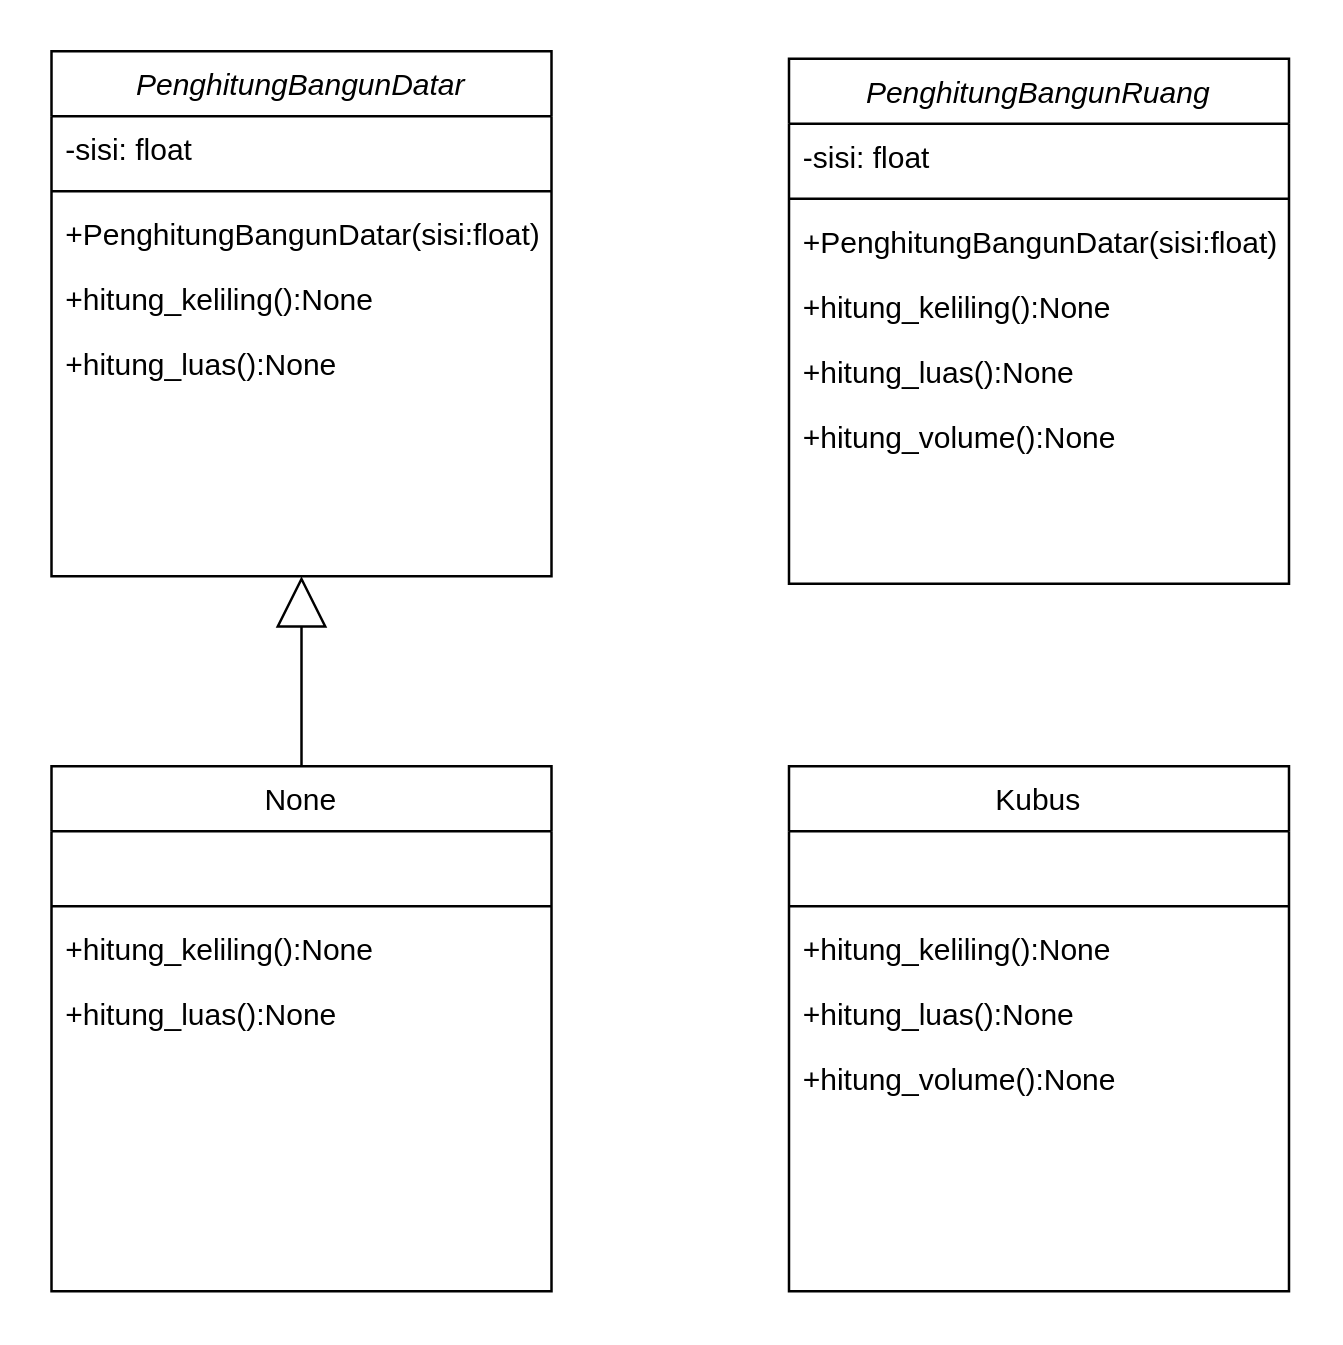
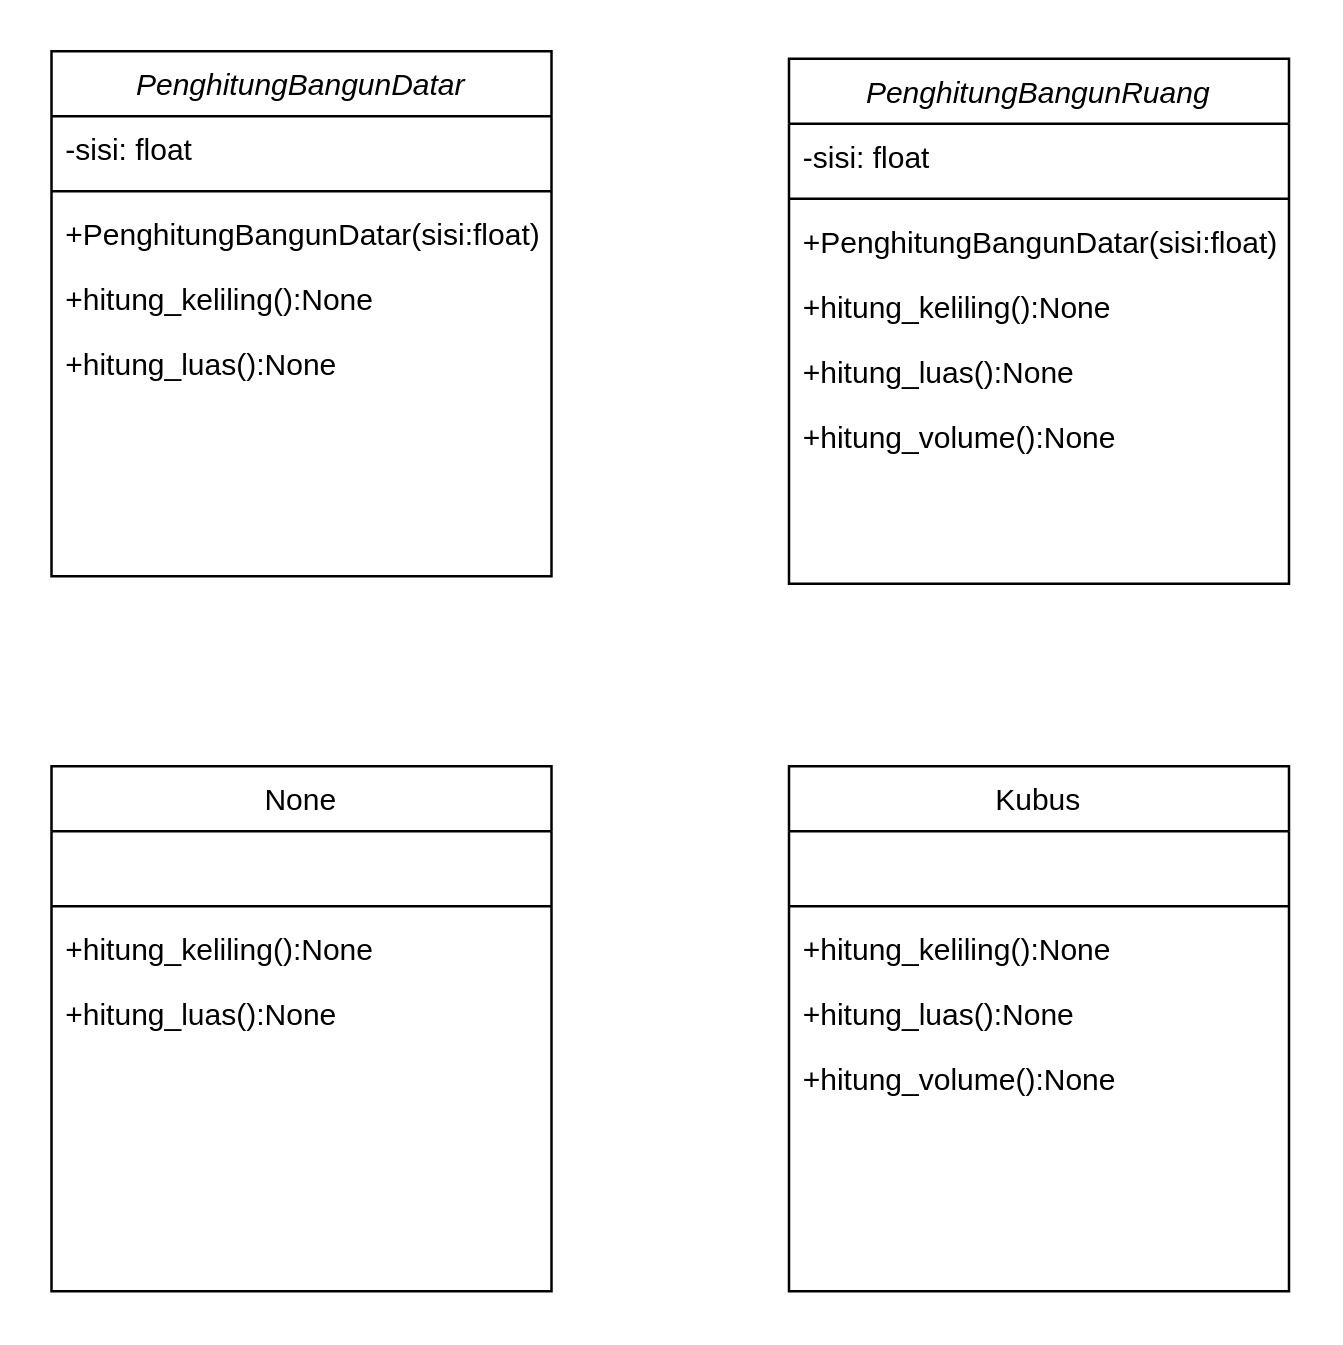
  <mxCell id="0" />
  <mxCell id="1" parent="0" />
  <mxCell id="2" value="PenghitungBangunDatar" style="swimlane;fontStyle=2;align=center;verticalAlign=top;childLayout=stackLayout;horizontal=1;startSize=26;horizontalStack=0;resizeParent=1;resizeLast=0;collapsible=1;marginBottom=0;rounded=0;shadow=0;strokeWidth=1;" parent="1" vertex="1"><mxGeometry x="20" y="20" width="200" height="210" as="geometry"><mxRectangle x="230" y="140" width="160" height="26" as="alternateBounds" /></mxGeometry></mxCell>
  <mxCell id="3" value="-sisi: float" style="text;align=left;verticalAlign=top;spacingLeft=4;spacingRight=4;overflow=hidden;rotatable=0;points=[[0,0.5],[1,0.5]];portConstraint=eastwest;" parent="2" vertex="1"><mxGeometry y="26" width="200" height="26" as="geometry" /></mxCell>
  <mxCell id="4" value="" style="line;html=1;strokeWidth=1;align=left;verticalAlign=middle;spacingTop=-1;spacingLeft=3;spacingRight=3;rotatable=0;labelPosition=right;points=[];portConstraint=eastwest;" parent="2" vertex="1"><mxGeometry y="52" width="200" height="8" as="geometry" /></mxCell>
  <mxCell id="5" value="+PenghitungBangunDatar(sisi:float)" style="text;align=left;verticalAlign=top;spacingLeft=4;spacingRight=4;overflow=hidden;rotatable=0;points=[[0,0.5],[1,0.5]];portConstraint=eastwest;" parent="2" vertex="1"><mxGeometry y="60" width="200" height="26" as="geometry" /></mxCell>
  <mxCell id="6" value="+hitung_keliling():None" style="text;align=left;verticalAlign=top;spacingLeft=4;spacingRight=4;overflow=hidden;rotatable=0;points=[[0,0.5],[1,0.5]];portConstraint=eastwest;" vertex="1" parent="2"><mxGeometry y="86" width="200" height="26" as="geometry" /></mxCell>
  <mxCell id="7" value="+hitung_luas():None" style="text;align=left;verticalAlign=top;spacingLeft=4;spacingRight=4;overflow=hidden;rotatable=0;points=[[0,0.5],[1,0.5]];portConstraint=eastwest;" vertex="1" parent="2"><mxGeometry y="112" width="200" height="26" as="geometry" /></mxCell>
- <mxCell id="8" style="edgeStyle=orthogonalEdgeStyle;rounded=0;orthogonalLoop=1;jettySize=auto;html=1;entryX=0.5;entryY=1;entryDx=0;entryDy=0;endArrow=block;endFill=0;strokeWidth=1;endSize=18;" edge="1" parent="1" source="9" target="2"><mxGeometry relative="1" as="geometry" /></mxCell>
  <mxCell id="9" value="None" style="swimlane;fontStyle=0;align=center;verticalAlign=top;childLayout=stackLayout;horizontal=1;startSize=26;horizontalStack=0;resizeParent=1;resizeLast=0;collapsible=1;marginBottom=0;rounded=0;shadow=0;strokeWidth=1;" vertex="1" parent="1"><mxGeometry x="20" y="306" width="200" height="210" as="geometry"><mxRectangle x="230" y="140" width="160" height="26" as="alternateBounds" /></mxGeometry></mxCell>
  <mxCell id="10" value=" " style="text;align=left;verticalAlign=top;spacingLeft=4;spacingRight=4;overflow=hidden;rotatable=0;points=[[0,0.5],[1,0.5]];portConstraint=eastwest;" vertex="1" parent="9"><mxGeometry y="26" width="200" height="26" as="geometry" /></mxCell>
  <mxCell id="11" value="" style="line;html=1;strokeWidth=1;align=left;verticalAlign=middle;spacingTop=-1;spacingLeft=3;spacingRight=3;rotatable=0;labelPosition=right;points=[];portConstraint=eastwest;" vertex="1" parent="9"><mxGeometry y="52" width="200" height="8" as="geometry" /></mxCell>
  <mxCell id="12" value="+hitung_keliling():None" style="text;align=left;verticalAlign=top;spacingLeft=4;spacingRight=4;overflow=hidden;rotatable=0;points=[[0,0.5],[1,0.5]];portConstraint=eastwest;" vertex="1" parent="9"><mxGeometry y="60" width="200" height="26" as="geometry" /></mxCell>
  <mxCell id="13" value="+hitung_luas():None" style="text;align=left;verticalAlign=top;spacingLeft=4;spacingRight=4;overflow=hidden;rotatable=0;points=[[0,0.5],[1,0.5]];portConstraint=eastwest;" vertex="1" parent="9"><mxGeometry y="86" width="200" height="26" as="geometry" /></mxCell>
  <mxCell id="14" value="PenghitungBangunRuang" style="swimlane;fontStyle=2;align=center;verticalAlign=top;childLayout=stackLayout;horizontal=1;startSize=26;horizontalStack=0;resizeParent=1;resizeLast=0;collapsible=1;marginBottom=0;rounded=0;shadow=0;strokeWidth=1;" vertex="1" parent="1"><mxGeometry x="315" y="23" width="200" height="210" as="geometry"><mxRectangle x="230" y="140" width="160" height="26" as="alternateBounds" /></mxGeometry></mxCell>
  <mxCell id="15" value="-sisi: float" style="text;align=left;verticalAlign=top;spacingLeft=4;spacingRight=4;overflow=hidden;rotatable=0;points=[[0,0.5],[1,0.5]];portConstraint=eastwest;" vertex="1" parent="14"><mxGeometry y="26" width="200" height="26" as="geometry" /></mxCell>
  <mxCell id="16" value="" style="line;html=1;strokeWidth=1;align=left;verticalAlign=middle;spacingTop=-1;spacingLeft=3;spacingRight=3;rotatable=0;labelPosition=right;points=[];portConstraint=eastwest;" vertex="1" parent="14"><mxGeometry y="52" width="200" height="8" as="geometry" /></mxCell>
  <mxCell id="17" value="+PenghitungBangunDatar(sisi:float)" style="text;align=left;verticalAlign=top;spacingLeft=4;spacingRight=4;overflow=hidden;rotatable=0;points=[[0,0.5],[1,0.5]];portConstraint=eastwest;" vertex="1" parent="14"><mxGeometry y="60" width="200" height="26" as="geometry" /></mxCell>
  <mxCell id="18" value="+hitung_keliling():None" style="text;align=left;verticalAlign=top;spacingLeft=4;spacingRight=4;overflow=hidden;rotatable=0;points=[[0,0.5],[1,0.5]];portConstraint=eastwest;" vertex="1" parent="14"><mxGeometry y="86" width="200" height="26" as="geometry" /></mxCell>
  <mxCell id="19" value="+hitung_luas():None" style="text;align=left;verticalAlign=top;spacingLeft=4;spacingRight=4;overflow=hidden;rotatable=0;points=[[0,0.5],[1,0.5]];portConstraint=eastwest;" vertex="1" parent="14"><mxGeometry y="112" width="200" height="26" as="geometry" /></mxCell>
  <mxCell id="20" value="+hitung_volume():None" style="text;align=left;verticalAlign=top;spacingLeft=4;spacingRight=4;overflow=hidden;rotatable=0;points=[[0,0.5],[1,0.5]];portConstraint=eastwest;" vertex="1" parent="14"><mxGeometry y="138" width="200" height="26" as="geometry" /></mxCell>
  <mxCell id="21" value="Kubus" style="swimlane;fontStyle=0;align=center;verticalAlign=top;childLayout=stackLayout;horizontal=1;startSize=26;horizontalStack=0;resizeParent=1;resizeLast=0;collapsible=1;marginBottom=0;rounded=0;shadow=0;strokeWidth=1;" vertex="1" parent="1"><mxGeometry x="315" y="306" width="200" height="210" as="geometry"><mxRectangle x="230" y="140" width="160" height="26" as="alternateBounds" /></mxGeometry></mxCell>
  <mxCell id="22" value=" " style="text;align=left;verticalAlign=top;spacingLeft=4;spacingRight=4;overflow=hidden;rotatable=0;points=[[0,0.5],[1,0.5]];portConstraint=eastwest;" vertex="1" parent="21"><mxGeometry y="26" width="200" height="26" as="geometry" /></mxCell>
  <mxCell id="23" value="" style="line;html=1;strokeWidth=1;align=left;verticalAlign=middle;spacingTop=-1;spacingLeft=3;spacingRight=3;rotatable=0;labelPosition=right;points=[];portConstraint=eastwest;" vertex="1" parent="21"><mxGeometry y="52" width="200" height="8" as="geometry" /></mxCell>
  <mxCell id="24" value="+hitung_keliling():None" style="text;align=left;verticalAlign=top;spacingLeft=4;spacingRight=4;overflow=hidden;rotatable=0;points=[[0,0.5],[1,0.5]];portConstraint=eastwest;" vertex="1" parent="21"><mxGeometry y="60" width="200" height="26" as="geometry" /></mxCell>
  <mxCell id="25" value="+hitung_luas():None" style="text;align=left;verticalAlign=top;spacingLeft=4;spacingRight=4;overflow=hidden;rotatable=0;points=[[0,0.5],[1,0.5]];portConstraint=eastwest;" vertex="1" parent="21"><mxGeometry y="86" width="200" height="26" as="geometry" /></mxCell>
  <mxCell id="26" value="+hitung_volume():None" style="text;align=left;verticalAlign=top;spacingLeft=4;spacingRight=4;overflow=hidden;rotatable=0;points=[[0,0.5],[1,0.5]];portConstraint=eastwest;" vertex="1" parent="21"><mxGeometry y="112" width="200" height="26" as="geometry" /></mxCell>
